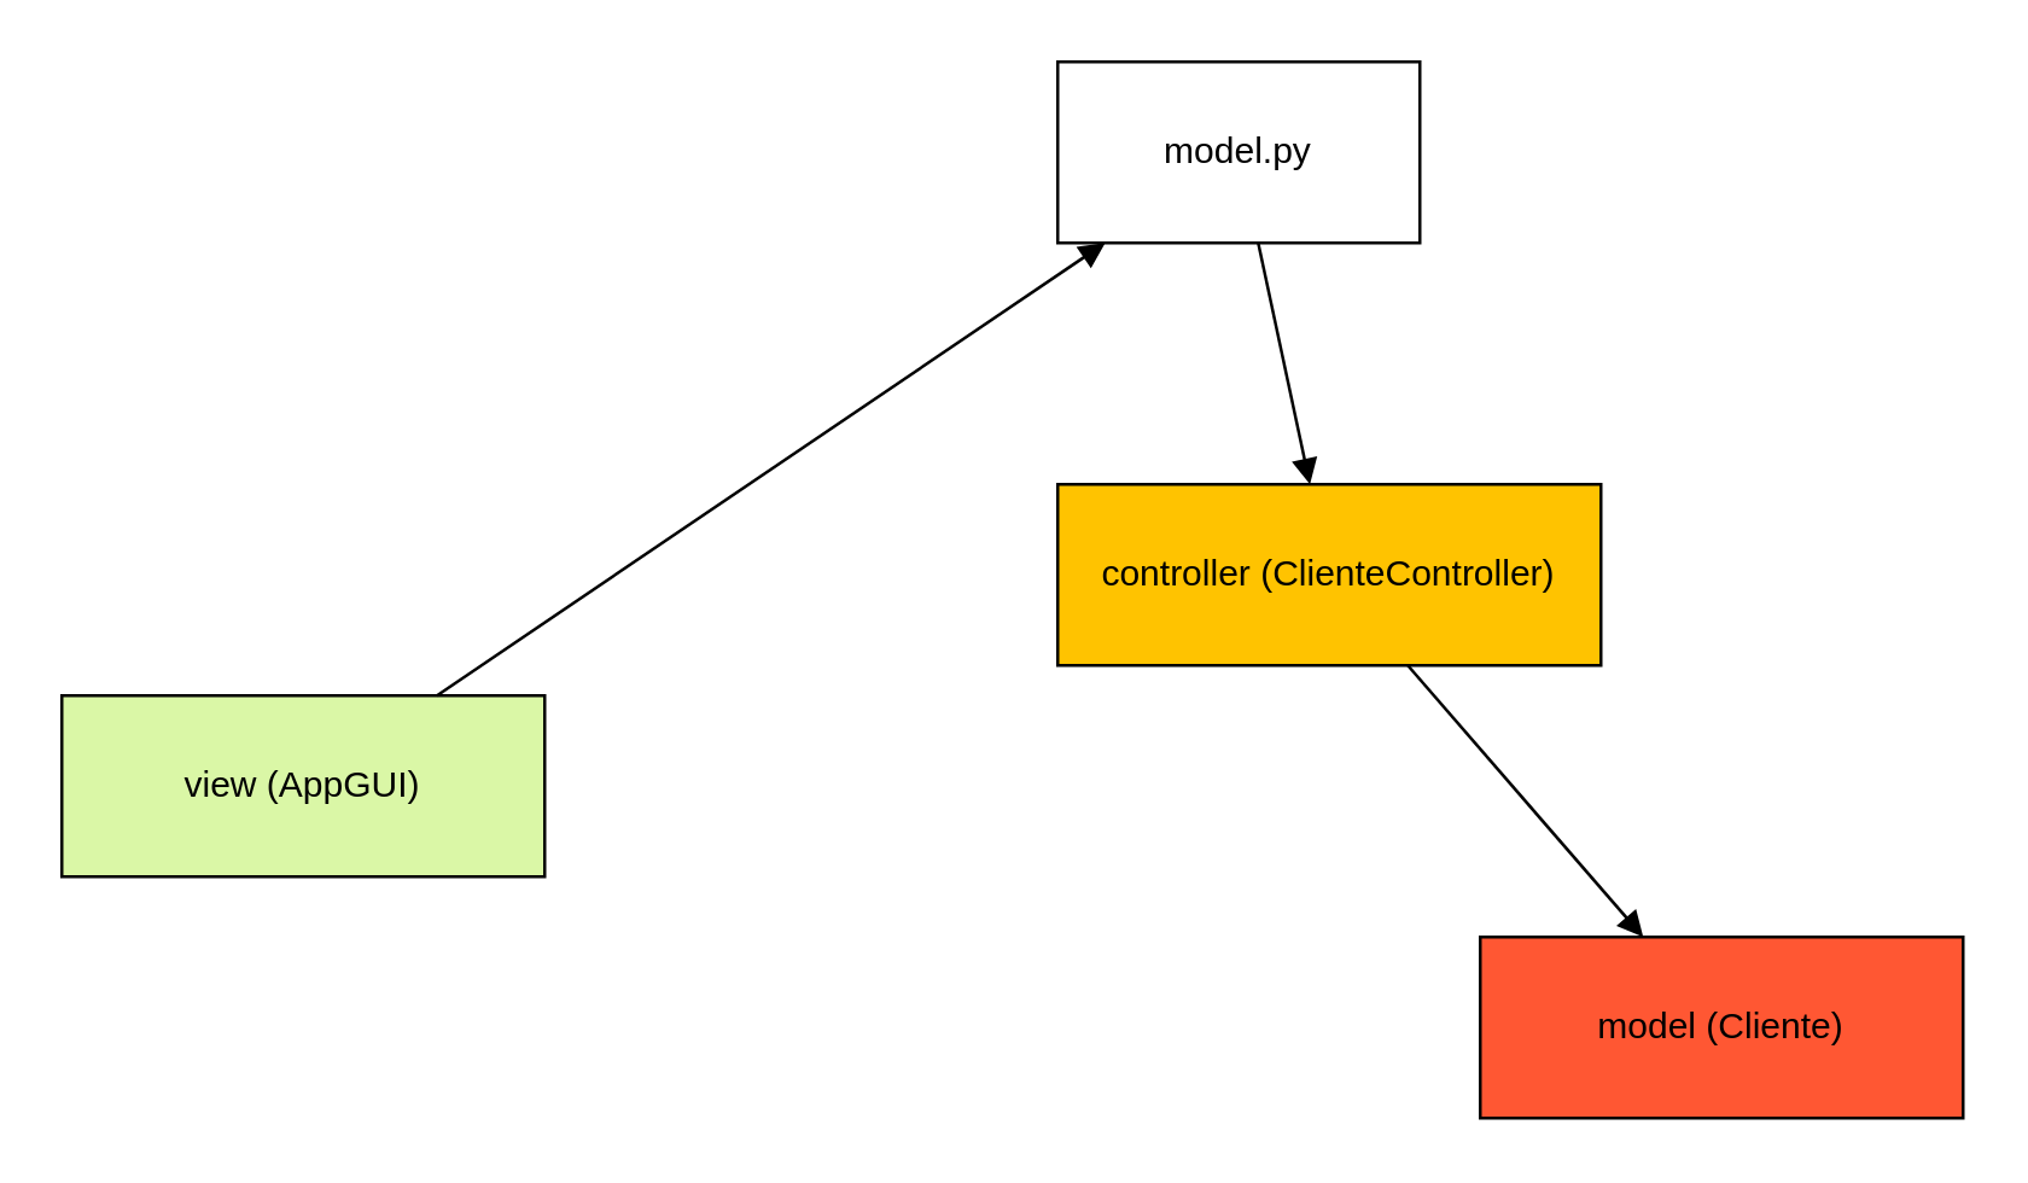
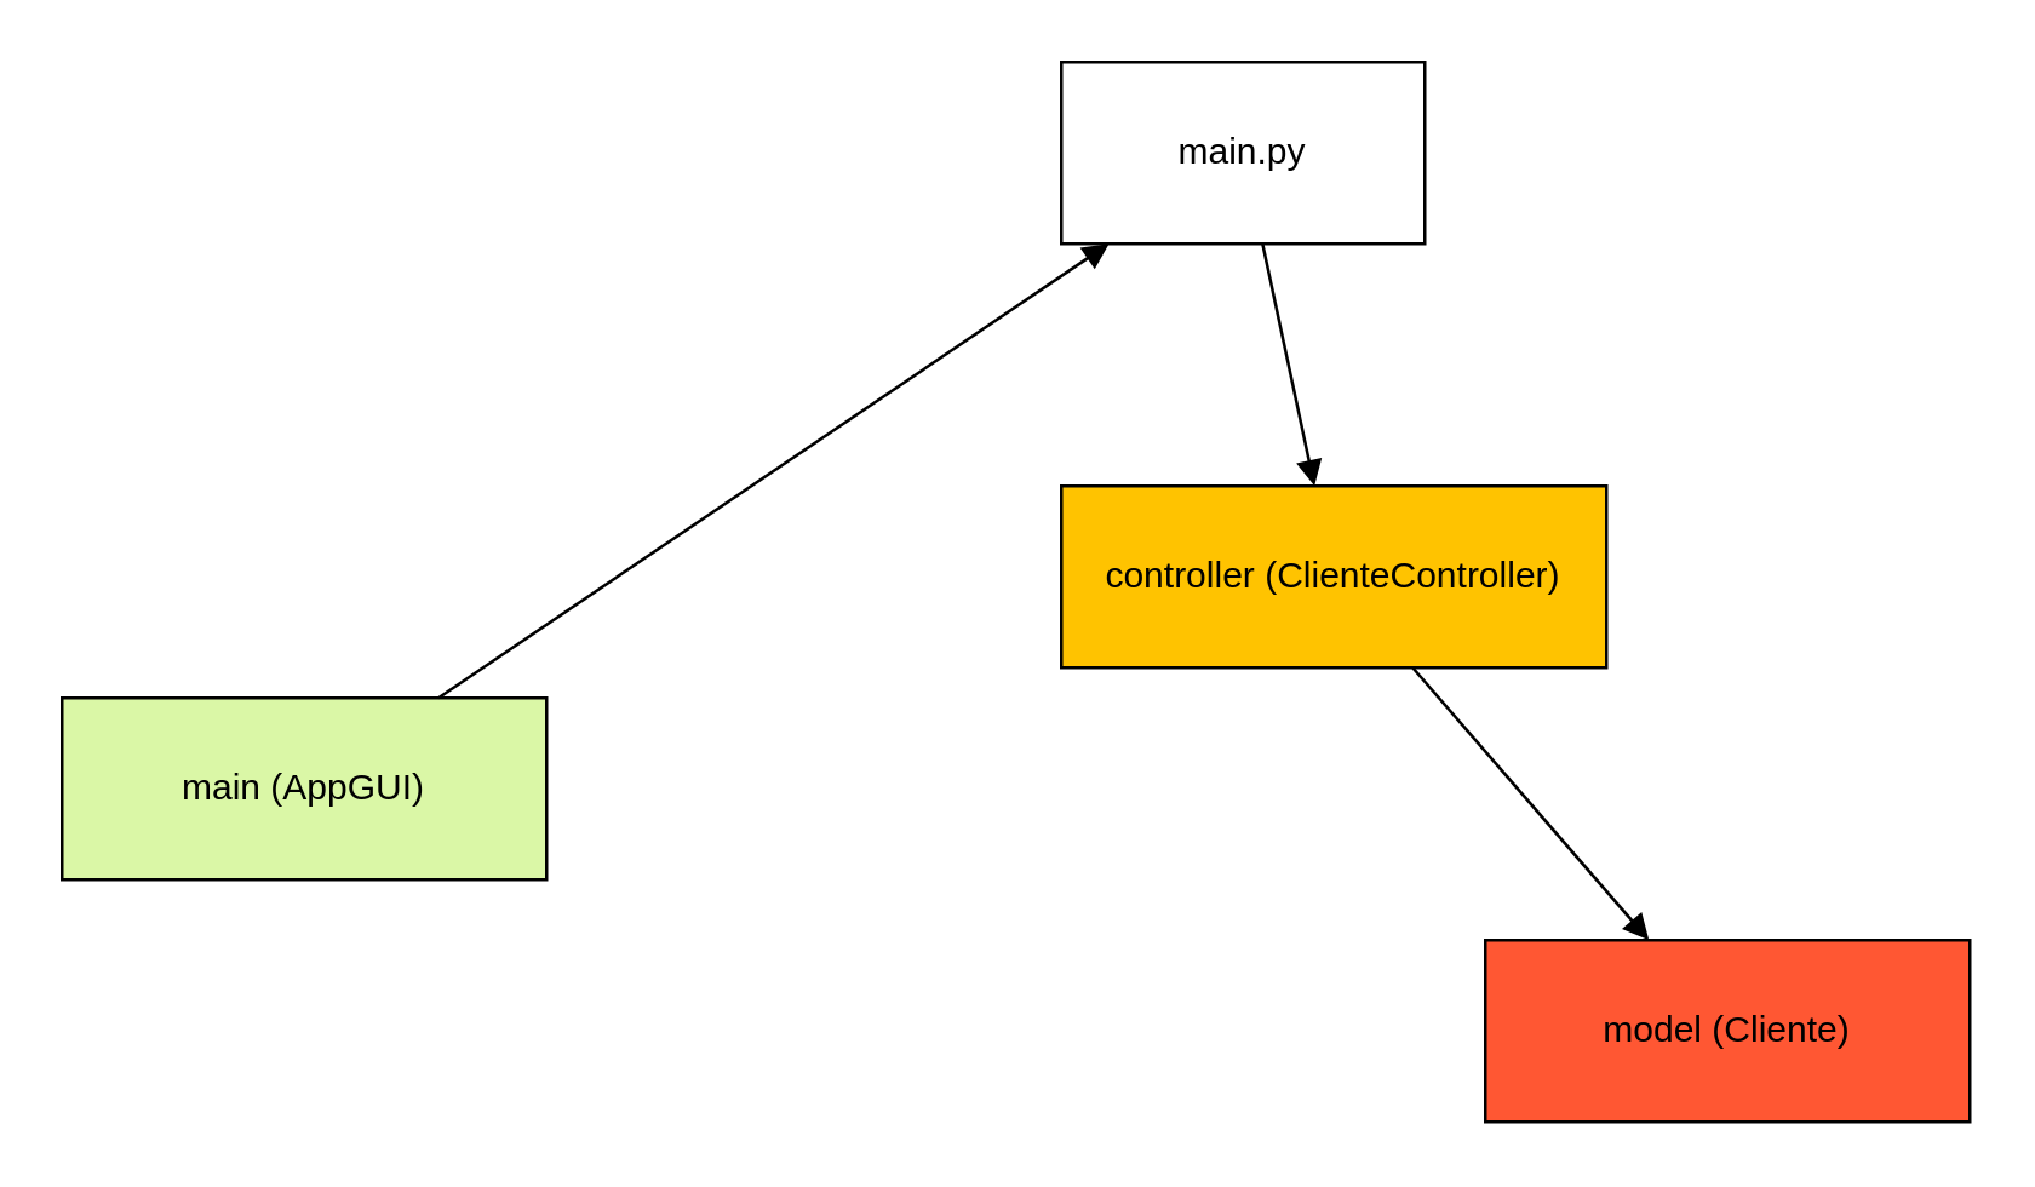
  <mxCell id="0" />
  <mxCell id="1" parent="0" />
- <mxCell id="2" value="model.py" style="shape=rectangle;whiteSpace=wrap;html=1;" parent="1" vertex="1"><mxGeometry x="350" y="20" width="120" height="60" as="geometry" /></mxCell>
- <mxCell id="3" value="&lt;font style=&quot;color: rgb(0, 0, 0);&quot;&gt;view (AppGUI)&lt;/font&gt;" style="shape=rectangle;whiteSpace=wrap;html=1;fillColor=#DAF7A6;" parent="1" vertex="1"><mxGeometry x="20" y="230" width="160" height="60" as="geometry" /></mxCell>
+ <mxCell id="2" value="main.py" style="shape=rectangle;whiteSpace=wrap;html=1;" parent="1" vertex="1"><mxGeometry x="350" y="20" width="120" height="60" as="geometry" /></mxCell>
+ <mxCell id="3" value="&lt;font style=&quot;color: rgb(0, 0, 0);&quot;&gt;main (AppGUI)&lt;/font&gt;" style="shape=rectangle;whiteSpace=wrap;html=1;fillColor=#DAF7A6;" parent="1" vertex="1"><mxGeometry x="20" y="230" width="160" height="60" as="geometry" /></mxCell>
  <mxCell id="4" value="&lt;font style=&quot;color: rgb(0, 0, 0);&quot;&gt;controller (ClienteController)&lt;/font&gt;" style="shape=rectangle;whiteSpace=wrap;html=1;fillColor=#FFC300;" parent="1" vertex="1"><mxGeometry x="350" y="160" width="180" height="60" as="geometry" /></mxCell>
  <mxCell id="5" value="model (Cliente)" style="shape=rectangle;whiteSpace=wrap;html=1;fillColor=#FF5733;" parent="1" vertex="1"><mxGeometry x="490" y="310" width="160" height="60" as="geometry" /></mxCell>
  <mxCell id="6" style="endArrow=block;html=1;" parent="1" source="2" target="4" edge="1"><mxGeometry relative="1" as="geometry" /></mxCell>
  <mxCell id="7" style="endArrow=block;html=1;" parent="1" source="3" target="2" edge="1"><mxGeometry relative="1" as="geometry" /></mxCell>
  <mxCell id="8" style="endArrow=block;html=1;" parent="1" source="4" target="5" edge="1"><mxGeometry relative="1" as="geometry" /></mxCell>
